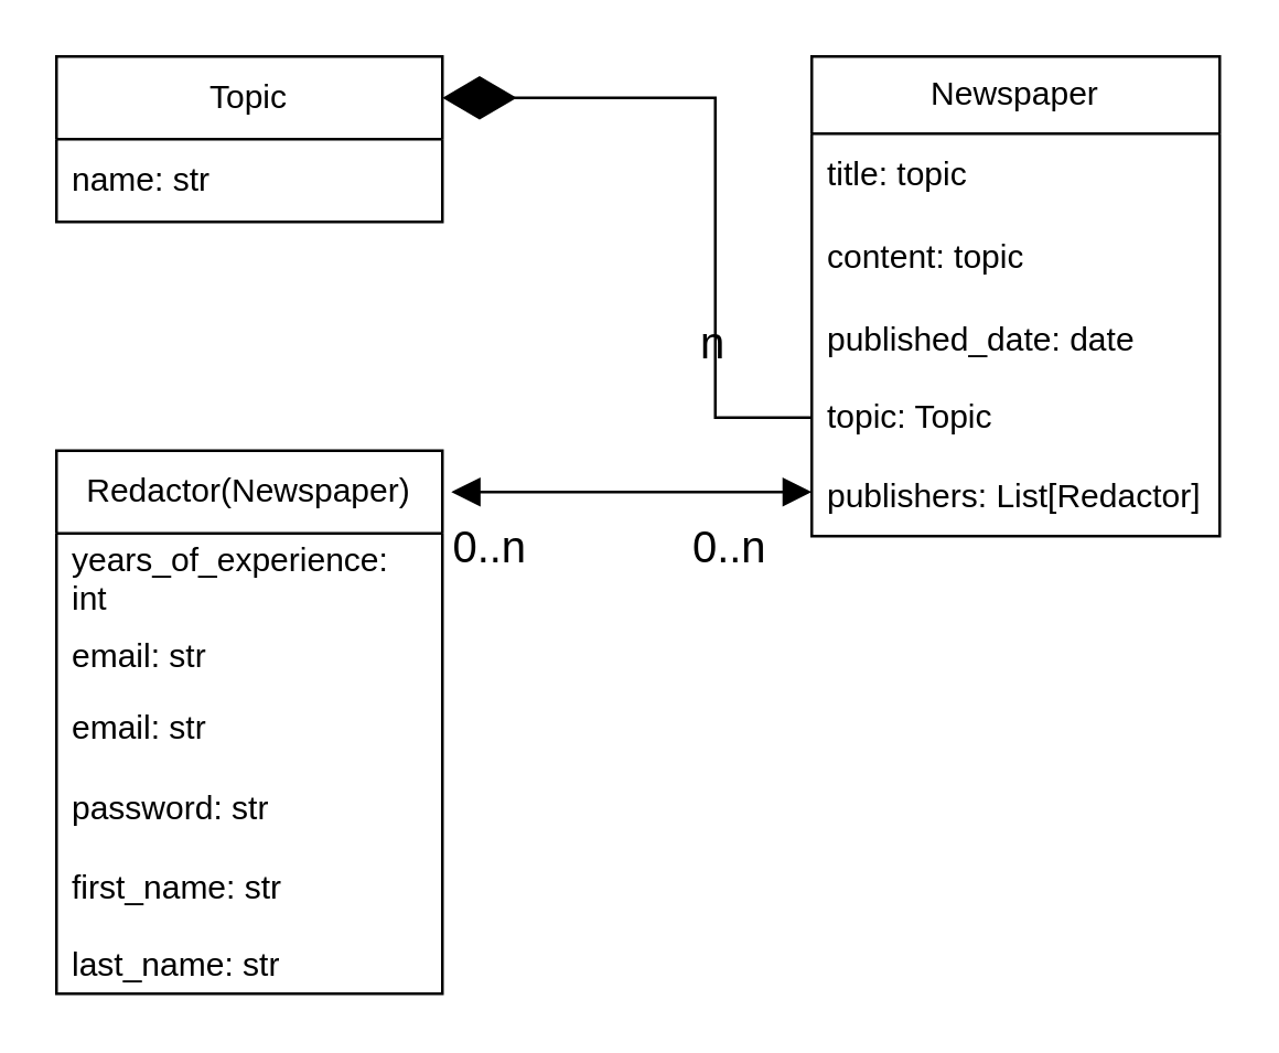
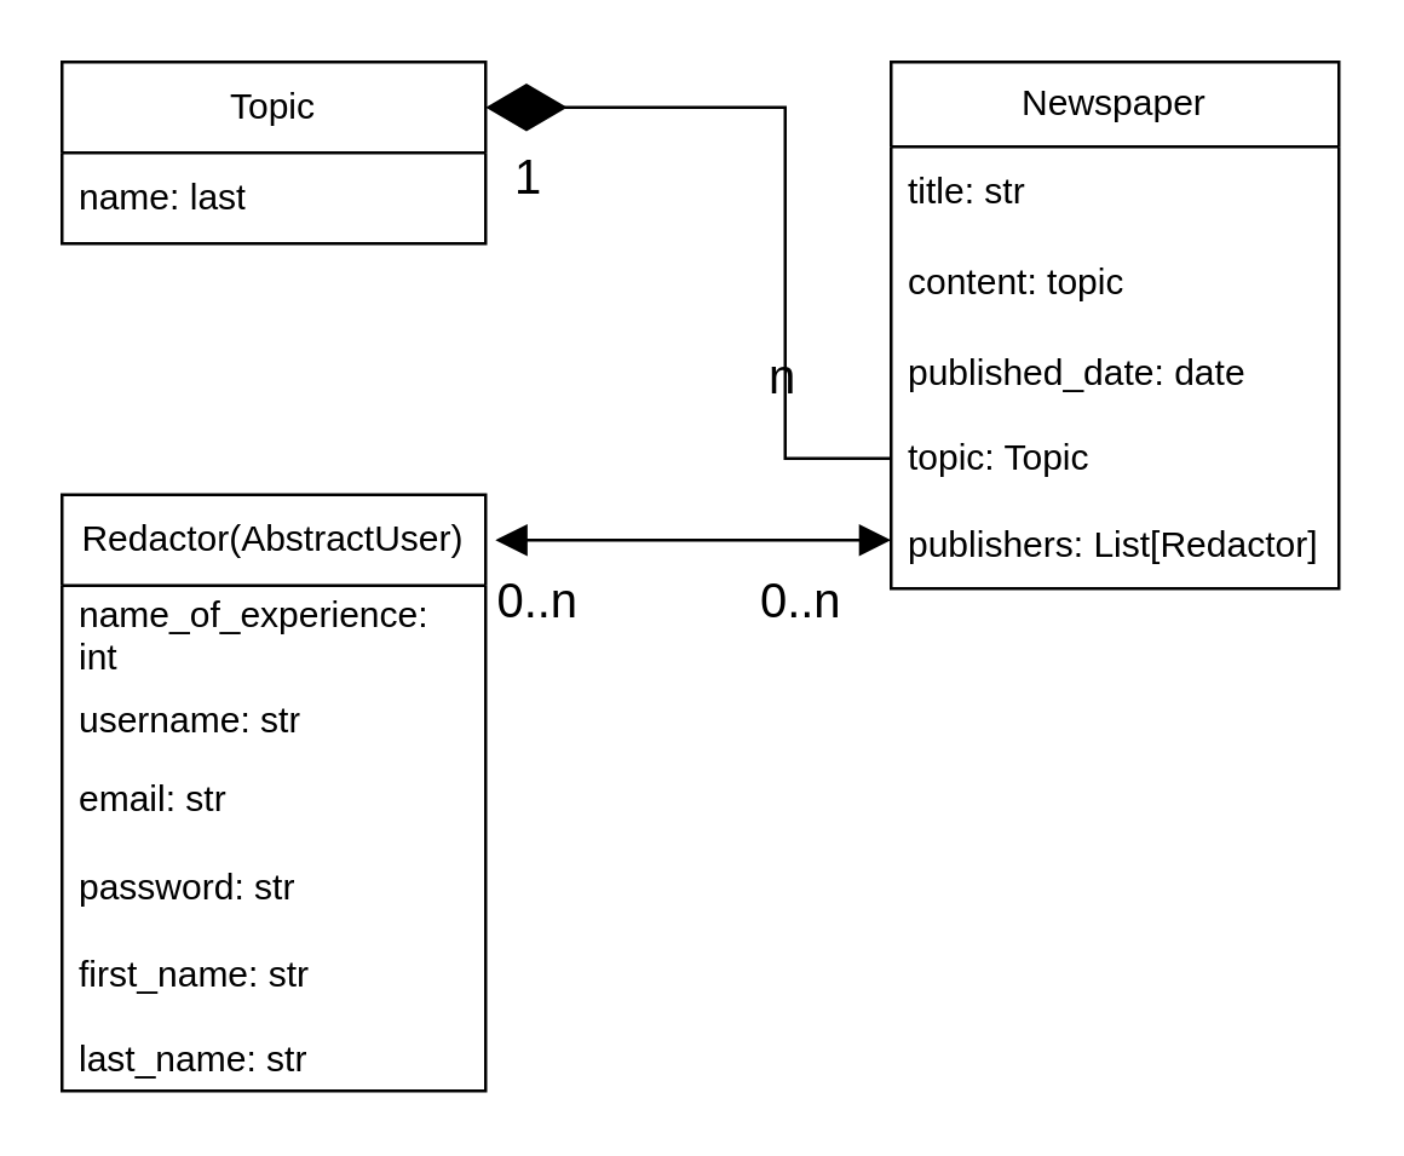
  <mxCell id="0" />
  <mxCell id="1" parent="0" />
  <mxCell id="2" value="Newspaper" style="swimlane;fontStyle=0;childLayout=stackLayout;horizontal=1;startSize=28;horizontalStack=0;resizeParent=1;resizeParentMax=0;resizeLast=0;collapsible=1;marginBottom=0;whiteSpace=wrap;html=1;" parent="1" vertex="1"><mxGeometry x="294" y="20" width="148" height="174" as="geometry"><mxRectangle x="-277" y="-428" width="96" height="30" as="alternateBounds" /></mxGeometry></mxCell>
- <mxCell id="3" value="title: topic" style="text;strokeColor=none;fillColor=none;align=left;verticalAlign=middle;spacingLeft=4;spacingRight=4;overflow=hidden;points=[[0,0.5],[1,0.5]];portConstraint=eastwest;rotatable=0;whiteSpace=wrap;html=1;" parent="2" vertex="1"><mxGeometry y="28" width="148" height="30" as="geometry" /></mxCell>
+ <mxCell id="3" value="title: str" style="text;strokeColor=none;fillColor=none;align=left;verticalAlign=middle;spacingLeft=4;spacingRight=4;overflow=hidden;points=[[0,0.5],[1,0.5]];portConstraint=eastwest;rotatable=0;whiteSpace=wrap;html=1;" parent="2" vertex="1"><mxGeometry y="28" width="148" height="30" as="geometry" /></mxCell>
  <mxCell id="4" value="content: topic" style="text;strokeColor=none;fillColor=none;align=left;verticalAlign=middle;spacingLeft=4;spacingRight=4;overflow=hidden;points=[[0,0.5],[1,0.5]];portConstraint=eastwest;rotatable=0;whiteSpace=wrap;html=1;" parent="2" vertex="1"><mxGeometry y="58" width="148" height="30" as="geometry" /></mxCell>
  <mxCell id="5" value="published_date: date&lt;div&gt;&lt;br&gt;&lt;/div&gt;&lt;div&gt;topic: Topic&lt;/div&gt;&lt;div&gt;&lt;br&gt;&lt;/div&gt;&lt;div&gt;publishers: List[Redactor]&lt;/div&gt;" style="text;strokeColor=none;fillColor=none;align=left;verticalAlign=middle;spacingLeft=4;spacingRight=4;overflow=hidden;points=[[0,0.5],[1,0.5]];portConstraint=eastwest;rotatable=0;whiteSpace=wrap;html=1;" parent="2" vertex="1"><mxGeometry y="88" width="148" height="86" as="geometry" /></mxCell>
  <mxCell id="6" value="Topic" style="swimlane;fontStyle=0;childLayout=stackLayout;horizontal=1;startSize=30;horizontalStack=0;resizeParent=1;resizeParentMax=0;resizeLast=0;collapsible=1;marginBottom=0;whiteSpace=wrap;html=1;" parent="1" vertex="1"><mxGeometry x="20" y="20" width="140" height="60" as="geometry" /></mxCell>
- <mxCell id="7" value="name: str" style="text;strokeColor=none;fillColor=none;align=left;verticalAlign=middle;spacingLeft=4;spacingRight=4;overflow=hidden;points=[[0,0.5],[1,0.5]];portConstraint=eastwest;rotatable=0;whiteSpace=wrap;html=1;" parent="6" vertex="1"><mxGeometry y="30" width="140" height="30" as="geometry" /></mxCell>
- <mxCell id="8" value="Redactor(Newspaper)" style="swimlane;fontStyle=0;childLayout=stackLayout;horizontal=1;startSize=30;horizontalStack=0;resizeParent=1;resizeParentMax=0;resizeLast=0;collapsible=1;marginBottom=0;whiteSpace=wrap;html=1;" parent="1" vertex="1"><mxGeometry x="20" y="163" width="140" height="197" as="geometry" /></mxCell>
- <mxCell id="9" value="years_of_experience: int" style="text;strokeColor=none;fillColor=none;align=left;verticalAlign=middle;spacingLeft=4;spacingRight=4;overflow=hidden;points=[[0,0.5],[1,0.5]];portConstraint=eastwest;rotatable=0;whiteSpace=wrap;html=1;" parent="8" vertex="1"><mxGeometry y="30" width="140" height="30" as="geometry" /></mxCell>
- <mxCell id="10" value="email: str" style="text;strokeColor=none;fillColor=none;align=left;verticalAlign=middle;spacingLeft=4;spacingRight=4;overflow=hidden;points=[[0,0.5],[1,0.5]];portConstraint=eastwest;rotatable=0;whiteSpace=wrap;html=1;" parent="8" vertex="1"><mxGeometry y="60" width="140" height="30" as="geometry" /></mxCell>
+ <mxCell id="7" value="name: last" style="text;strokeColor=none;fillColor=none;align=left;verticalAlign=middle;spacingLeft=4;spacingRight=4;overflow=hidden;points=[[0,0.5],[1,0.5]];portConstraint=eastwest;rotatable=0;whiteSpace=wrap;html=1;" parent="6" vertex="1"><mxGeometry y="30" width="140" height="30" as="geometry" /></mxCell>
+ <mxCell id="8" value="Redactor(AbstractUser)" style="swimlane;fontStyle=0;childLayout=stackLayout;horizontal=1;startSize=30;horizontalStack=0;resizeParent=1;resizeParentMax=0;resizeLast=0;collapsible=1;marginBottom=0;whiteSpace=wrap;html=1;" parent="1" vertex="1"><mxGeometry x="20" y="163" width="140" height="197" as="geometry" /></mxCell>
+ <mxCell id="9" value="name_of_experience: int" style="text;strokeColor=none;fillColor=none;align=left;verticalAlign=middle;spacingLeft=4;spacingRight=4;overflow=hidden;points=[[0,0.5],[1,0.5]];portConstraint=eastwest;rotatable=0;whiteSpace=wrap;html=1;" parent="8" vertex="1"><mxGeometry y="30" width="140" height="30" as="geometry" /></mxCell>
+ <mxCell id="10" value="username: str" style="text;strokeColor=none;fillColor=none;align=left;verticalAlign=middle;spacingLeft=4;spacingRight=4;overflow=hidden;points=[[0,0.5],[1,0.5]];portConstraint=eastwest;rotatable=0;whiteSpace=wrap;html=1;" parent="8" vertex="1"><mxGeometry y="60" width="140" height="30" as="geometry" /></mxCell>
  <mxCell id="11" value="email: str&lt;div&gt;&lt;br&gt;&lt;div&gt;password: str&lt;/div&gt;&lt;div&gt;&lt;br&gt;&lt;/div&gt;&lt;div&gt;first_name: str&lt;/div&gt;&lt;div&gt;&lt;br&gt;&lt;/div&gt;&lt;div&gt;last_name: str&lt;/div&gt;&lt;/div&gt;" style="text;strokeColor=none;fillColor=none;align=left;verticalAlign=middle;spacingLeft=4;spacingRight=4;overflow=hidden;points=[[0,0.5],[1,0.5]];portConstraint=eastwest;rotatable=0;whiteSpace=wrap;html=1;" parent="8" vertex="1"><mxGeometry y="90" width="140" height="107" as="geometry" /></mxCell>
  <mxCell id="12" value="" style="endArrow=diamondThin;endFill=1;endSize=24;html=1;rounded=0;fontSize=12;entryX=1;entryY=0.25;entryDx=0;entryDy=0;exitX=0;exitY=0.5;exitDx=0;exitDy=0;edgeStyle=elbowEdgeStyle;" parent="1" source="5" target="6" edge="1"><mxGeometry width="160" relative="1" as="geometry"><mxPoint x="194" y="124" as="sourcePoint" /><mxPoint x="204" y="48" as="targetPoint" /><Array as="points"><mxPoint x="259" y="89" /></Array></mxGeometry></mxCell>
  <mxCell id="13" value="n" style="text;html=1;align=center;verticalAlign=middle;resizable=0;points=[];autosize=1;strokeColor=none;fillColor=none;fontSize=16;" parent="1" vertex="1"><mxGeometry x="244.5" y="108.5" width="27" height="31" as="geometry" /></mxCell>
+ <mxCell id="14" value="1" style="text;html=1;align=center;verticalAlign=middle;resizable=0;points=[];autosize=1;strokeColor=none;fillColor=none;fontSize=16;" parent="1" vertex="1"><mxGeometry x="160" y="42" width="27" height="31" as="geometry" /></mxCell>
  <mxCell id="15" value="" style="endArrow=block;startArrow=block;endFill=1;startFill=1;html=1;rounded=0;fontSize=12;startSize=8;endSize=8;curved=1;exitX=1.023;exitY=0.076;exitDx=0;exitDy=0;exitPerimeter=0;" parent="1" source="8" edge="1"><mxGeometry width="160" relative="1" as="geometry"><mxPoint x="183" y="178" as="sourcePoint" /><mxPoint x="294" y="178" as="targetPoint" /></mxGeometry></mxCell>
  <mxCell id="16" value="0..n" style="text;html=1;align=center;verticalAlign=middle;resizable=0;points=[];autosize=1;strokeColor=none;fillColor=none;fontSize=16;" parent="1" vertex="1"><mxGeometry x="154" y="182" width="45" height="31" as="geometry" /></mxCell>
  <mxCell id="17" value="0..n" style="text;html=1;align=center;verticalAlign=middle;resizable=0;points=[];autosize=1;strokeColor=none;fillColor=none;fontSize=16;" parent="1" vertex="1"><mxGeometry x="241.5" y="182" width="45" height="31" as="geometry" /></mxCell>
